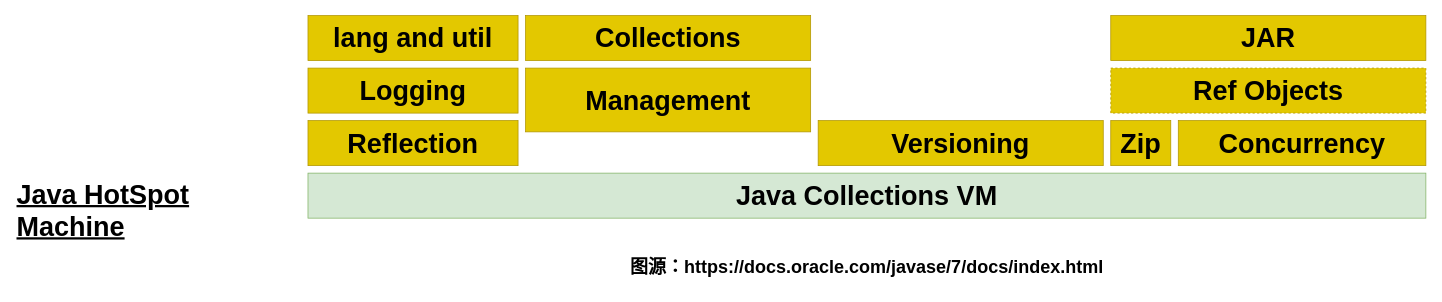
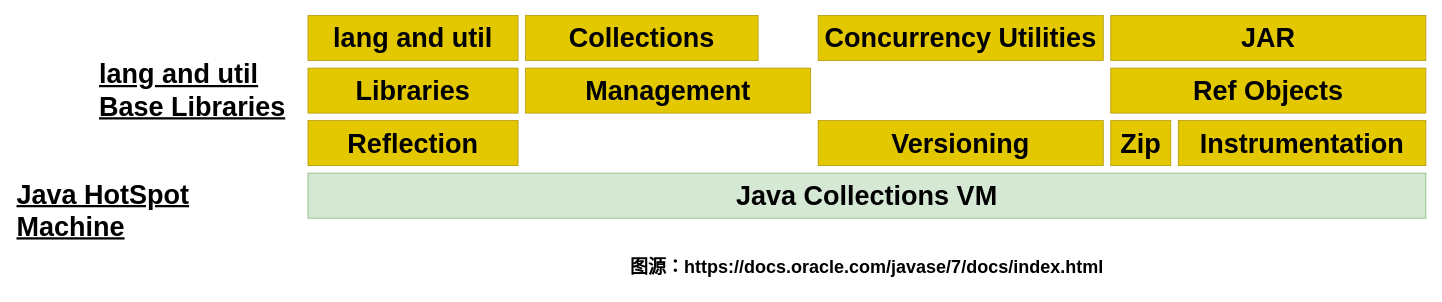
  <mxCell id="0" />
  <mxCell id="1" parent="0" />
  <mxCell id="2" value="&lt;a style=&quot;color: rgb(0, 0, 0); font-family: Arial, Helvetica, sans-serif; font-weight: bold; text-decoration-line: none; font-size: 36px;&quot; class=&quot;atext&quot; href=&quot;https://docs.oracle.com/javase/7/docs/technotes/guides/vm/index.html&quot; alt=&quot;Java HotSpot VM&quot;&gt;Java Collections VM&lt;/a&gt;" style="rounded=0;whiteSpace=wrap;html=1;fillColor=#d5e8d4;strokeColor=#82b366;verticalAlign=middle;" vertex="1" parent="1"><mxGeometry x="410" y="230" width="1490" height="60" as="geometry" /></mxCell>
  <mxCell id="3" value="&lt;a style=&quot;color: rgb(0, 0, 0); font-family: Arial, Helvetica, sans-serif; font-weight: bold; text-decoration-line: none;&quot; alt=&quot;Introspection of loaded classes and objects&quot; class=&quot;atext&quot; href=&quot;https://docs.oracle.com/javase/7/docs/technotes/guides/reflection/index.html&quot;&gt;&lt;font style=&quot;font-size: 36px;&quot;&gt;Reflection&lt;/font&gt;&lt;/a&gt;" style="rounded=0;whiteSpace=wrap;html=1;fontSize=36;fillColor=#e3c800;strokeColor=#B09500;fontColor=#000000;" vertex="1" parent="1"><mxGeometry x="410" y="160" width="280" height="60" as="geometry" /></mxCell>
  <mxCell id="4" value="&lt;a style=&quot;color: rgb(0, 0, 0); font-family: Arial, Helvetica, sans-serif; font-weight: bold; text-decoration-line: none;&quot; alt=&quot;Package Version Identification&quot; class=&quot;atext&quot; href=&quot;https://docs.oracle.com/javase/7/docs/technotes/guides/versioning/index.html&quot;&gt;Versioning&lt;/a&gt;" style="rounded=0;whiteSpace=wrap;html=1;fontSize=36;fillColor=#e3c800;strokeColor=#B09500;fontColor=#000000;" vertex="1" parent="1"><mxGeometry x="1090" y="160" width="380" height="60" as="geometry" /></mxCell>
  <mxCell id="5" value="&lt;a style=&quot;color: rgb(0, 0, 0); font-family: Arial, Helvetica, sans-serif; font-weight: bold; text-decoration-line: none;&quot; alt=&quot;Reading and writing ZIP and GZIP file formats&quot; class=&quot;atext&quot; href=&quot;https://docs.oracle.com/javase/7/docs/api/java/util/zip/package-summary.html&quot;&gt;&lt;font style=&quot;font-size: 36px;&quot;&gt;Zip&lt;/font&gt;&lt;/a&gt;" style="rounded=0;whiteSpace=wrap;html=1;fontSize=36;fillColor=#e3c800;strokeColor=#B09500;fontColor=#000000;" vertex="1" parent="1"><mxGeometry x="1480" y="160" width="80" height="60" as="geometry" /></mxCell>
- <mxCell id="6" value="&lt;a style=&quot;color: rgb(0, 0, 0); font-family: Arial, Helvetica, sans-serif; font-weight: bold; text-decoration-line: none;&quot; alt=&quot;instrumentation&quot; class=&quot;atext&quot; href=&quot;https://docs.oracle.com/javase/7/docs/technotes/guides/instrumentation/index.html&quot;&gt;Concurrency&lt;/a&gt;" style="rounded=0;whiteSpace=wrap;html=1;fontSize=36;fillColor=#e3c800;strokeColor=#B09500;fontColor=#000000;" vertex="1" parent="1"><mxGeometry x="1570" y="160" width="330" height="60" as="geometry" /></mxCell>
- <mxCell id="7" value="&lt;a style=&quot;color: rgb(0, 0, 0); font-family: Arial, Helvetica, sans-serif; font-weight: bold; text-decoration-line: none;&quot; class=&quot;atext&quot; href=&quot;https://docs.oracle.com/javase/7/docs/technotes/guides/logging/index.html&quot; alt=&quot;Logging features&quot;&gt;Logging&lt;/a&gt;" style="rounded=0;whiteSpace=wrap;html=1;fontSize=36;fillColor=#e3c800;strokeColor=#B09500;fontColor=#000000;" vertex="1" parent="1"><mxGeometry x="410" y="90" width="280" height="60" as="geometry" /></mxCell>
- <mxCell id="8" value="&lt;a style=&quot;color: rgb(0, 0, 0); font-family: Arial, Helvetica, sans-serif; font-weight: bold; text-decoration-line: none;&quot; alt=&quot;Java virtual machine monitoring and management&quot; class=&quot;atext&quot; href=&quot;https://docs.oracle.com/javase/7/docs/technotes/guides/management/index.html&quot;&gt;Management&lt;/a&gt;" style="rounded=0;whiteSpace=wrap;html=1;fontSize=36;fillColor=#e3c800;strokeColor=#B09500;fontColor=#000000;" vertex="1" parent="1"><mxGeometry x="700" y="90" width="380" height="85" as="geometry" /></mxCell>
- <mxCell id="9" value="&lt;a style=&quot;color: rgb(0, 0, 0); font-family: Arial, Helvetica, sans-serif; font-weight: bold; text-decoration-line: none;&quot; class=&quot;atext&quot; href=&quot;https://docs.oracle.com/javase/7/docs/api/java/lang/ref/package-summary.html&quot; alt=&quot;Reference Objects API&quot;&gt;Ref Objects&lt;/a&gt;" style="rounded=0;whiteSpace=wrap;html=1;fontSize=36;fillColor=#e3c800;strokeColor=#B09500;fontColor=#000000;dashed=1;" vertex="1" parent="1"><mxGeometry x="1480" y="90" width="420" height="60" as="geometry" /></mxCell>
+ <mxCell id="6" value="&lt;a style=&quot;color: rgb(0, 0, 0); font-family: Arial, Helvetica, sans-serif; font-weight: bold; text-decoration-line: none;&quot; alt=&quot;instrumentation&quot; class=&quot;atext&quot; href=&quot;https://docs.oracle.com/javase/7/docs/technotes/guides/instrumentation/index.html&quot;&gt;Instrumentation&lt;/a&gt;" style="rounded=0;whiteSpace=wrap;html=1;fontSize=36;fillColor=#e3c800;strokeColor=#B09500;fontColor=#000000;" vertex="1" parent="1"><mxGeometry x="1570" y="160" width="330" height="60" as="geometry" /></mxCell>
+ <mxCell id="7" value="&lt;a style=&quot;color: rgb(0, 0, 0); font-family: Arial, Helvetica, sans-serif; font-weight: bold; text-decoration-line: none;&quot; class=&quot;atext&quot; href=&quot;https://docs.oracle.com/javase/7/docs/technotes/guides/logging/index.html&quot; alt=&quot;Logging features&quot;&gt;Libraries&lt;/a&gt;" style="rounded=0;whiteSpace=wrap;html=1;fontSize=36;fillColor=#e3c800;strokeColor=#B09500;fontColor=#000000;" vertex="1" parent="1"><mxGeometry x="410" y="90" width="280" height="60" as="geometry" /></mxCell>
+ <mxCell id="8" value="&lt;a style=&quot;color: rgb(0, 0, 0); font-family: Arial, Helvetica, sans-serif; font-weight: bold; text-decoration-line: none;&quot; alt=&quot;Java virtual machine monitoring and management&quot; class=&quot;atext&quot; href=&quot;https://docs.oracle.com/javase/7/docs/technotes/guides/management/index.html&quot;&gt;Management&lt;/a&gt;" style="rounded=0;whiteSpace=wrap;html=1;fontSize=36;fillColor=#e3c800;strokeColor=#B09500;fontColor=#000000;" vertex="1" parent="1"><mxGeometry x="700" y="90" width="380" height="60" as="geometry" /></mxCell>
+ <mxCell id="9" value="&lt;a style=&quot;color: rgb(0, 0, 0); font-family: Arial, Helvetica, sans-serif; font-weight: bold; text-decoration-line: none;&quot; class=&quot;atext&quot; href=&quot;https://docs.oracle.com/javase/7/docs/api/java/lang/ref/package-summary.html&quot; alt=&quot;Reference Objects API&quot;&gt;Ref Objects&lt;/a&gt;" style="rounded=0;whiteSpace=wrap;html=1;fontSize=36;fillColor=#e3c800;strokeColor=#B09500;fontColor=#000000;" vertex="1" parent="1"><mxGeometry x="1480" y="90" width="420" height="60" as="geometry" /></mxCell>
  <mxCell id="10" value="&lt;a style=&quot;color: rgb(0, 0, 0); font-family: Arial, Helvetica, sans-serif; font-weight: bold; text-decoration-line: none;&quot; alt=&quot;java.lang and java.util packages&quot; class=&quot;atext&quot; href=&quot;https://docs.oracle.com/javase/7/docs/technotes/guides/lang/index.html&quot;&gt;lang and util&lt;/a&gt;" style="rounded=0;whiteSpace=wrap;html=1;fontSize=36;fillColor=#e3c800;strokeColor=#B09500;fontColor=#000000;" vertex="1" parent="1"><mxGeometry x="410" y="20" width="280" height="60" as="geometry" /></mxCell>
- <mxCell id="11" value="&lt;a style=&quot;color: rgb(0, 0, 0); font-family: Arial, Helvetica, sans-serif; font-weight: bold; text-decoration-line: none;&quot; alt=&quot;Framework for representing and manipulating collections&quot; class=&quot;atext&quot; href=&quot;https://docs.oracle.com/javase/7/docs/technotes/guides/collections/index.html&quot;&gt;Collections&lt;/a&gt;" style="rounded=0;whiteSpace=wrap;html=1;fontSize=36;fillColor=#e3c800;strokeColor=#B09500;fontColor=#000000;" vertex="1" parent="1"><mxGeometry x="700" y="20" width="380" height="60" as="geometry" /></mxCell>
+ <mxCell id="11" value="&lt;a style=&quot;color: rgb(0, 0, 0); font-family: Arial, Helvetica, sans-serif; font-weight: bold; text-decoration-line: none;&quot; alt=&quot;Framework for representing and manipulating collections&quot; class=&quot;atext&quot; href=&quot;https://docs.oracle.com/javase/7/docs/technotes/guides/collections/index.html&quot;&gt;Collections&lt;/a&gt;" style="rounded=0;whiteSpace=wrap;html=1;fontSize=36;fillColor=#e3c800;strokeColor=#B09500;fontColor=#000000;" vertex="1" parent="1"><mxGeometry x="700" y="20" width="310" height="60" as="geometry" /></mxCell>
+ <mxCell id="12" value="&lt;a style=&quot;color: rgb(0, 0, 0); font-family: Arial, Helvetica, sans-serif; font-weight: bold; text-decoration-line: none;&quot; alt=&quot;Concurrency utilities&quot; class=&quot;atext&quot; href=&quot;https://docs.oracle.com/javase/7/docs/technotes/guides/concurrency/index.html&quot;&gt;Concurrency Utilities&lt;/a&gt;" style="rounded=0;whiteSpace=wrap;html=1;fontSize=36;fillColor=#e3c800;strokeColor=#B09500;fontColor=#000000;" vertex="1" parent="1"><mxGeometry x="1090" y="20" width="380" height="60" as="geometry" /></mxCell>
  <mxCell id="13" value="&lt;a style=&quot;color: rgb(0, 0, 0); font-family: Arial, Helvetica, sans-serif; font-weight: bold; text-decoration-line: none;&quot; alt=&quot;Platform-independent file format that aggregates many files into one&quot; class=&quot;atext&quot; href=&quot;https://docs.oracle.com/javase/7/docs/technotes/guides/jar/index.html&quot;&gt;JAR&lt;/a&gt;" style="rounded=0;whiteSpace=wrap;html=1;fontSize=36;fillColor=#e3c800;strokeColor=#B09500;fontColor=#000000;" vertex="1" parent="1"><mxGeometry x="1480" y="20" width="420" height="60" as="geometry" /></mxCell>
  <mxCell id="14" value="&lt;a style=&quot;font-size: 36px; color: rgb(0, 0, 0); font-family: Arial, Helvetica, sans-serif; text-decoration: underline; font-style: normal; font-variant-ligatures: normal; font-variant-caps: normal; font-weight: 400; letter-spacing: normal; orphans: 2; text-align: right; text-indent: 0px; text-transform: none; widows: 2; word-spacing: 0px; -webkit-text-stroke-width: 0px;&quot; class=&quot;ahead&quot; href=&quot;https://docs.oracle.com/javase/7/docs/technotes/guides/vm/index.html&quot; alt=&quot;Java Virtual Machine&quot;&gt;&lt;b style=&quot;font-size: 36px;&quot;&gt;Java HotSpot Machine&lt;/b&gt;&lt;/a&gt;" style="text;whiteSpace=wrap;html=1;fontSize=36;" vertex="1" parent="1"><mxGeometry x="20" y="230" width="370" height="60" as="geometry" /></mxCell>
+ <mxCell id="15" value="&lt;a style=&quot;font-size: 36px; color: rgb(0, 0, 0); font-family: Arial, Helvetica, sans-serif; text-decoration: underline; font-style: normal; font-variant-ligatures: normal; font-variant-caps: normal; font-weight: 400; letter-spacing: normal; orphans: 2; text-align: right; text-indent: 0px; text-transform: none; widows: 2; word-spacing: 0px; -webkit-text-stroke-width: 0px;&quot; class=&quot;ahead&quot; href=&quot;https://docs.oracle.com/javase/7/docs/technotes/guides/index.html#langutil&quot;&gt;&lt;b style=&quot;font-size: 36px;&quot;&gt;lang and util&lt;br style=&quot;font-size: 36px;&quot;&gt;Base Libraries&lt;/b&gt;&lt;/a&gt;" style="text;whiteSpace=wrap;html=1;fontSize=36;" vertex="1" parent="1"><mxGeometry x="130" y="70" width="260" height="100" as="geometry" /></mxCell>
  <mxCell id="16" value="&lt;font style=&quot;font-size: 24px;&quot;&gt;图源：https://docs.oracle.com/javase/7/docs/index.html&lt;/font&gt;" style="text;html=1;strokeColor=none;fillColor=none;align=center;verticalAlign=middle;whiteSpace=wrap;rounded=0;fontStyle=1" vertex="1" parent="1"><mxGeometry x="820" y="330" width="670" height="50" as="geometry" /></mxCell>
